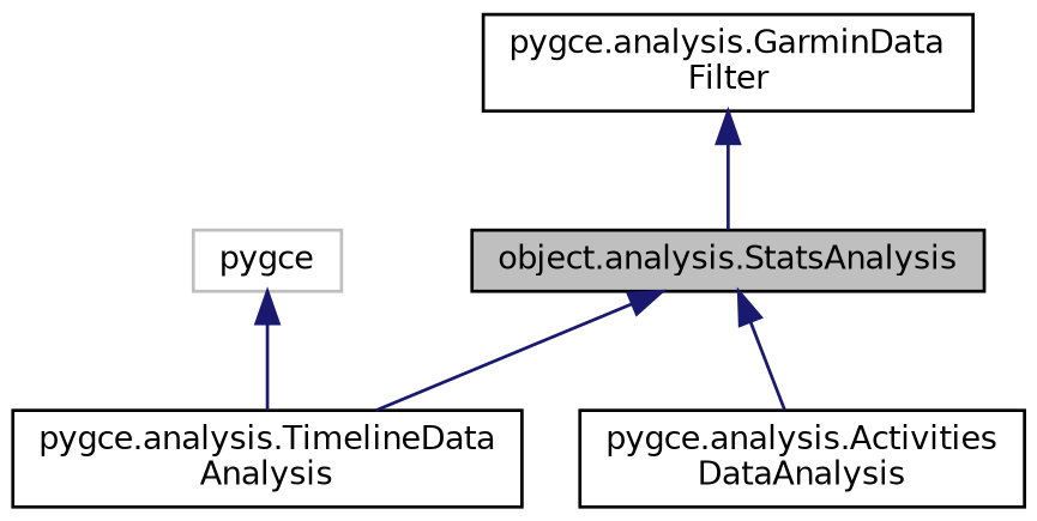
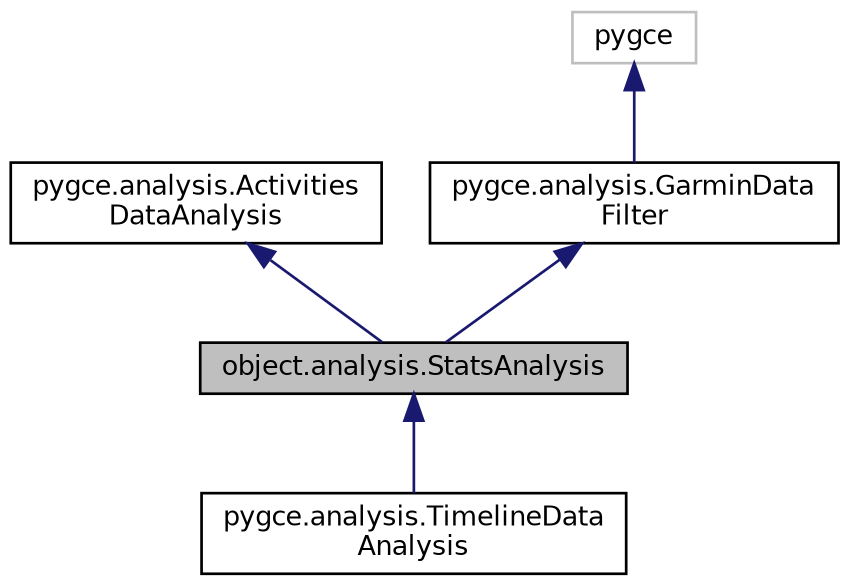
  digraph {
    node [color=black fillcolor=white fontname=Helvetica fontsize=10 shape=record style=filled]
    edge [color=midnightblue dir=back fontname=Helvetica fontsize=10 labelfontname=Helvetica labelfontsize=10 style=solid]
    n1 [fillcolor=grey75 fontcolor=black height=0.2 label="object.analysis.StatsAnalysis" width=0.4]
    n2 [height=0.2 label="pygce.analysis.Activities\lDataAnalysis" width=0.4]
    n3 [height=0.2 label="pygce.analysis.TimelineData\lAnalysis" width=0.4]
    n4 [height=0.2 label="pygce.analysis.GarminData\lFilter" width=0.4]
    n5 [color=grey75 height=0.2 label=pygce width=0.4]
-   n1 -> n2
+   n2 -> n1
    n1 -> n3
    n4 -> n1
-   n5 -> n3
+   n5 -> n4
  }
